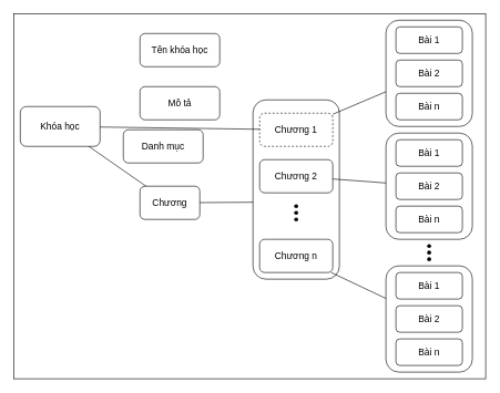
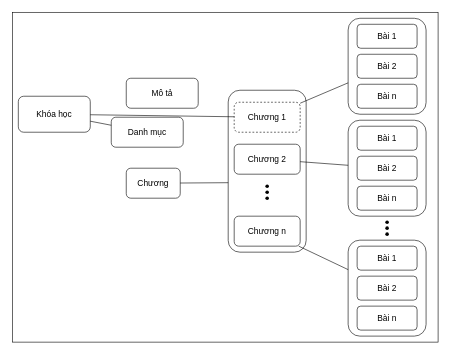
  <mxCell id="0" />
  <mxCell id="1" parent="0" />
  <mxCell id="2" value="" style="rounded=0;whiteSpace=wrap;html=1;" vertex="1" parent="1"><mxGeometry x="20" y="20" width="710" height="550" as="geometry" /></mxCell>
  <mxCell id="3" value="&lt;font style=&quot;font-size: 14px;&quot;&gt;Khóa học&lt;/font&gt;" style="rounded=1;whiteSpace=wrap;html=1;" vertex="1" parent="1"><mxGeometry x="30" y="160" width="120" height="60" as="geometry" /></mxCell>
- <mxCell id="4" value="&lt;font style=&quot;font-size: 14px;&quot;&gt;Tên khóa học&lt;/font&gt;" style="rounded=1;whiteSpace=wrap;html=1;" vertex="1" parent="1"><mxGeometry x="210" y="50" width="120" height="50" as="geometry" /></mxCell>
  <mxCell id="5" value="&lt;span style=&quot;font-size: 14px;&quot;&gt;Mô tả&lt;/span&gt;" style="rounded=1;whiteSpace=wrap;html=1;" vertex="1" parent="1"><mxGeometry x="210" y="130" width="120" height="50" as="geometry" /></mxCell>
  <mxCell id="6" value="&lt;span style=&quot;font-size: 14px;&quot;&gt;Danh mục&lt;/span&gt;" style="rounded=1;whiteSpace=wrap;html=1;" vertex="1" parent="1"><mxGeometry x="185" y="195" width="120" height="50" as="geometry" /></mxCell>
  <mxCell id="7" value="&lt;span style=&quot;font-size: 14px;&quot;&gt;Chương&lt;/span&gt;" style="rounded=1;whiteSpace=wrap;html=1;" vertex="1" parent="1"><mxGeometry x="210" y="280" width="90" height="50" as="geometry" /></mxCell>
  <mxCell id="8" value="" style="rounded=1;whiteSpace=wrap;html=1;" vertex="1" parent="1"><mxGeometry x="380" y="150" width="130" height="270" as="geometry" /></mxCell>
  <mxCell id="9" value="&lt;span style=&quot;font-size: 14px;&quot;&gt;Chương 2&lt;/span&gt;" style="rounded=1;whiteSpace=wrap;html=1;" vertex="1" parent="1"><mxGeometry x="390" y="240" width="110" height="50" as="geometry" /></mxCell>
  <mxCell id="10" value="&lt;span style=&quot;font-size: 14px;&quot;&gt;Chương 1&lt;/span&gt;" style="rounded=1;whiteSpace=wrap;html=1;dashed=1;" vertex="1" parent="1"><mxGeometry x="390" y="170" width="110" height="50" as="geometry" /></mxCell>
  <mxCell id="11" value="&lt;span style=&quot;font-size: 14px;&quot;&gt;Chương n&lt;/span&gt;" style="rounded=1;whiteSpace=wrap;html=1;" vertex="1" parent="1"><mxGeometry x="390" y="360" width="110" height="50" as="geometry" /></mxCell>
  <mxCell id="12" value="" style="rounded=1;whiteSpace=wrap;html=1;" vertex="1" parent="1"><mxGeometry x="580" y="30" width="130" height="160" as="geometry" /></mxCell>
  <mxCell id="13" value="&lt;span style=&quot;font-size: 14px;&quot;&gt;Bài 1&lt;/span&gt;" style="rounded=1;whiteSpace=wrap;html=1;" vertex="1" parent="1"><mxGeometry x="595" y="40" width="100" height="40" as="geometry" /></mxCell>
  <mxCell id="14" value="&lt;span style=&quot;font-size: 14px;&quot;&gt;Bài 2&lt;/span&gt;" style="rounded=1;whiteSpace=wrap;html=1;" vertex="1" parent="1"><mxGeometry x="595" y="90" width="100" height="40" as="geometry" /></mxCell>
  <mxCell id="15" value="&lt;span style=&quot;font-size: 14px;&quot;&gt;Bài n&lt;/span&gt;" style="rounded=1;whiteSpace=wrap;html=1;" vertex="1" parent="1"><mxGeometry x="595" y="140" width="100" height="40" as="geometry" /></mxCell>
  <mxCell id="16" value="" style="rounded=1;whiteSpace=wrap;html=1;" vertex="1" parent="1"><mxGeometry x="580" y="200" width="130" height="160" as="geometry" /></mxCell>
  <mxCell id="17" value="&lt;span style=&quot;font-size: 14px;&quot;&gt;Bài 1&lt;/span&gt;" style="rounded=1;whiteSpace=wrap;html=1;" vertex="1" parent="1"><mxGeometry x="595" y="210" width="100" height="40" as="geometry" /></mxCell>
  <mxCell id="18" value="&lt;span style=&quot;font-size: 14px;&quot;&gt;Bài 2&lt;/span&gt;" style="rounded=1;whiteSpace=wrap;html=1;" vertex="1" parent="1"><mxGeometry x="595" y="260" width="100" height="40" as="geometry" /></mxCell>
  <mxCell id="19" value="&lt;span style=&quot;font-size: 14px;&quot;&gt;Bài n&lt;/span&gt;" style="rounded=1;whiteSpace=wrap;html=1;" vertex="1" parent="1"><mxGeometry x="595" y="310" width="100" height="40" as="geometry" /></mxCell>
  <mxCell id="20" value="" style="rounded=1;whiteSpace=wrap;html=1;" vertex="1" parent="1"><mxGeometry x="580" y="400" width="130" height="160" as="geometry" /></mxCell>
  <mxCell id="21" value="&lt;span style=&quot;font-size: 14px;&quot;&gt;Bài 1&lt;/span&gt;" style="rounded=1;whiteSpace=wrap;html=1;" vertex="1" parent="1"><mxGeometry x="595" y="410" width="100" height="40" as="geometry" /></mxCell>
  <mxCell id="22" value="&lt;span style=&quot;font-size: 14px;&quot;&gt;Bài 2&lt;/span&gt;" style="rounded=1;whiteSpace=wrap;html=1;" vertex="1" parent="1"><mxGeometry x="595" y="460" width="100" height="40" as="geometry" /></mxCell>
  <mxCell id="23" value="&lt;span style=&quot;font-size: 14px;&quot;&gt;Bài n&lt;/span&gt;" style="rounded=1;whiteSpace=wrap;html=1;" vertex="1" parent="1"><mxGeometry x="595" y="510" width="100" height="40" as="geometry" /></mxCell>
  <mxCell id="24" value="" style="endArrow=none;html=1;rounded=0;" edge="1" parent="1" source="3" target="10"><mxGeometry width="50" height="50" relative="1" as="geometry"><mxPoint x="145" y="170" as="sourcePoint" /><mxPoint x="235" y="110" as="targetPoint" /></mxGeometry></mxCell>
- <mxCell id="26" value="" style="endArrow=none;html=1;rounded=0;" edge="1" parent="1" source="3" target="7"><mxGeometry width="50" height="50" relative="1" as="geometry"><mxPoint x="160" y="213" as="sourcePoint" /><mxPoint x="220" y="227" as="targetPoint" /></mxGeometry></mxCell>
+ <mxCell id="25" value="" style="endArrow=none;html=1;rounded=0;" edge="1" parent="1" source="3" target="6"><mxGeometry width="50" height="50" relative="1" as="geometry"><mxPoint x="160" y="187" as="sourcePoint" /><mxPoint x="220" y="173" as="targetPoint" /></mxGeometry></mxCell>
  <mxCell id="27" value="" style="endArrow=none;html=1;rounded=0;entryX=0;entryY=0.571;entryDx=0;entryDy=0;entryPerimeter=0;" edge="1" parent="1" source="7" target="8"><mxGeometry width="50" height="50" relative="1" as="geometry"><mxPoint x="145" y="230" as="sourcePoint" /><mxPoint x="235" y="290" as="targetPoint" /></mxGeometry></mxCell>
  <mxCell id="28" value="" style="endArrow=none;html=1;rounded=0;" edge="1" parent="1" source="10" target="12"><mxGeometry width="50" height="50" relative="1" as="geometry"><mxPoint x="340" y="321" as="sourcePoint" /><mxPoint x="390" y="321" as="targetPoint" /></mxGeometry></mxCell>
  <mxCell id="29" value="" style="endArrow=none;html=1;rounded=0;" edge="1" parent="1" source="9" target="16"><mxGeometry width="50" height="50" relative="1" as="geometry"><mxPoint x="510" y="182" as="sourcePoint" /><mxPoint x="590" y="148" as="targetPoint" /></mxGeometry></mxCell>
  <mxCell id="30" value="" style="endArrow=none;html=1;rounded=0;" edge="1" parent="1" source="11" target="20"><mxGeometry width="50" height="50" relative="1" as="geometry"><mxPoint x="510" y="279" as="sourcePoint" /><mxPoint x="590" y="285" as="targetPoint" /></mxGeometry></mxCell>
  <mxCell id="31" value="" style="shape=waypoint;sketch=0;fillStyle=solid;size=6;pointerEvents=1;points=[];fillColor=none;resizable=0;rotatable=0;perimeter=centerPerimeter;snapToPoint=1;" vertex="1" parent="1"><mxGeometry x="435" y="300" width="20" height="20" as="geometry" /></mxCell>
  <mxCell id="32" value="" style="shape=waypoint;sketch=0;fillStyle=solid;size=6;pointerEvents=1;points=[];fillColor=none;resizable=0;rotatable=0;perimeter=centerPerimeter;snapToPoint=1;" vertex="1" parent="1"><mxGeometry x="435" y="310" width="20" height="20" as="geometry" /></mxCell>
  <mxCell id="33" value="" style="shape=waypoint;sketch=0;fillStyle=solid;size=6;pointerEvents=1;points=[];fillColor=none;resizable=0;rotatable=0;perimeter=centerPerimeter;snapToPoint=1;" vertex="1" parent="1"><mxGeometry x="435" y="320" width="20" height="20" as="geometry" /></mxCell>
  <mxCell id="34" value="" style="shape=waypoint;sketch=0;fillStyle=solid;size=6;pointerEvents=1;points=[];fillColor=none;resizable=0;rotatable=0;perimeter=centerPerimeter;snapToPoint=1;" vertex="1" parent="1"><mxGeometry x="635" y="360" width="20" height="20" as="geometry" /></mxCell>
  <mxCell id="35" value="" style="shape=waypoint;sketch=0;fillStyle=solid;size=6;pointerEvents=1;points=[];fillColor=none;resizable=0;rotatable=0;perimeter=centerPerimeter;snapToPoint=1;" vertex="1" parent="1"><mxGeometry x="635" y="370" width="20" height="20" as="geometry" /></mxCell>
  <mxCell id="36" value="" style="shape=waypoint;sketch=0;fillStyle=solid;size=6;pointerEvents=1;points=[];fillColor=none;resizable=0;rotatable=0;perimeter=centerPerimeter;snapToPoint=1;" vertex="1" parent="1"><mxGeometry x="635" y="380" width="20" height="20" as="geometry" /></mxCell>
